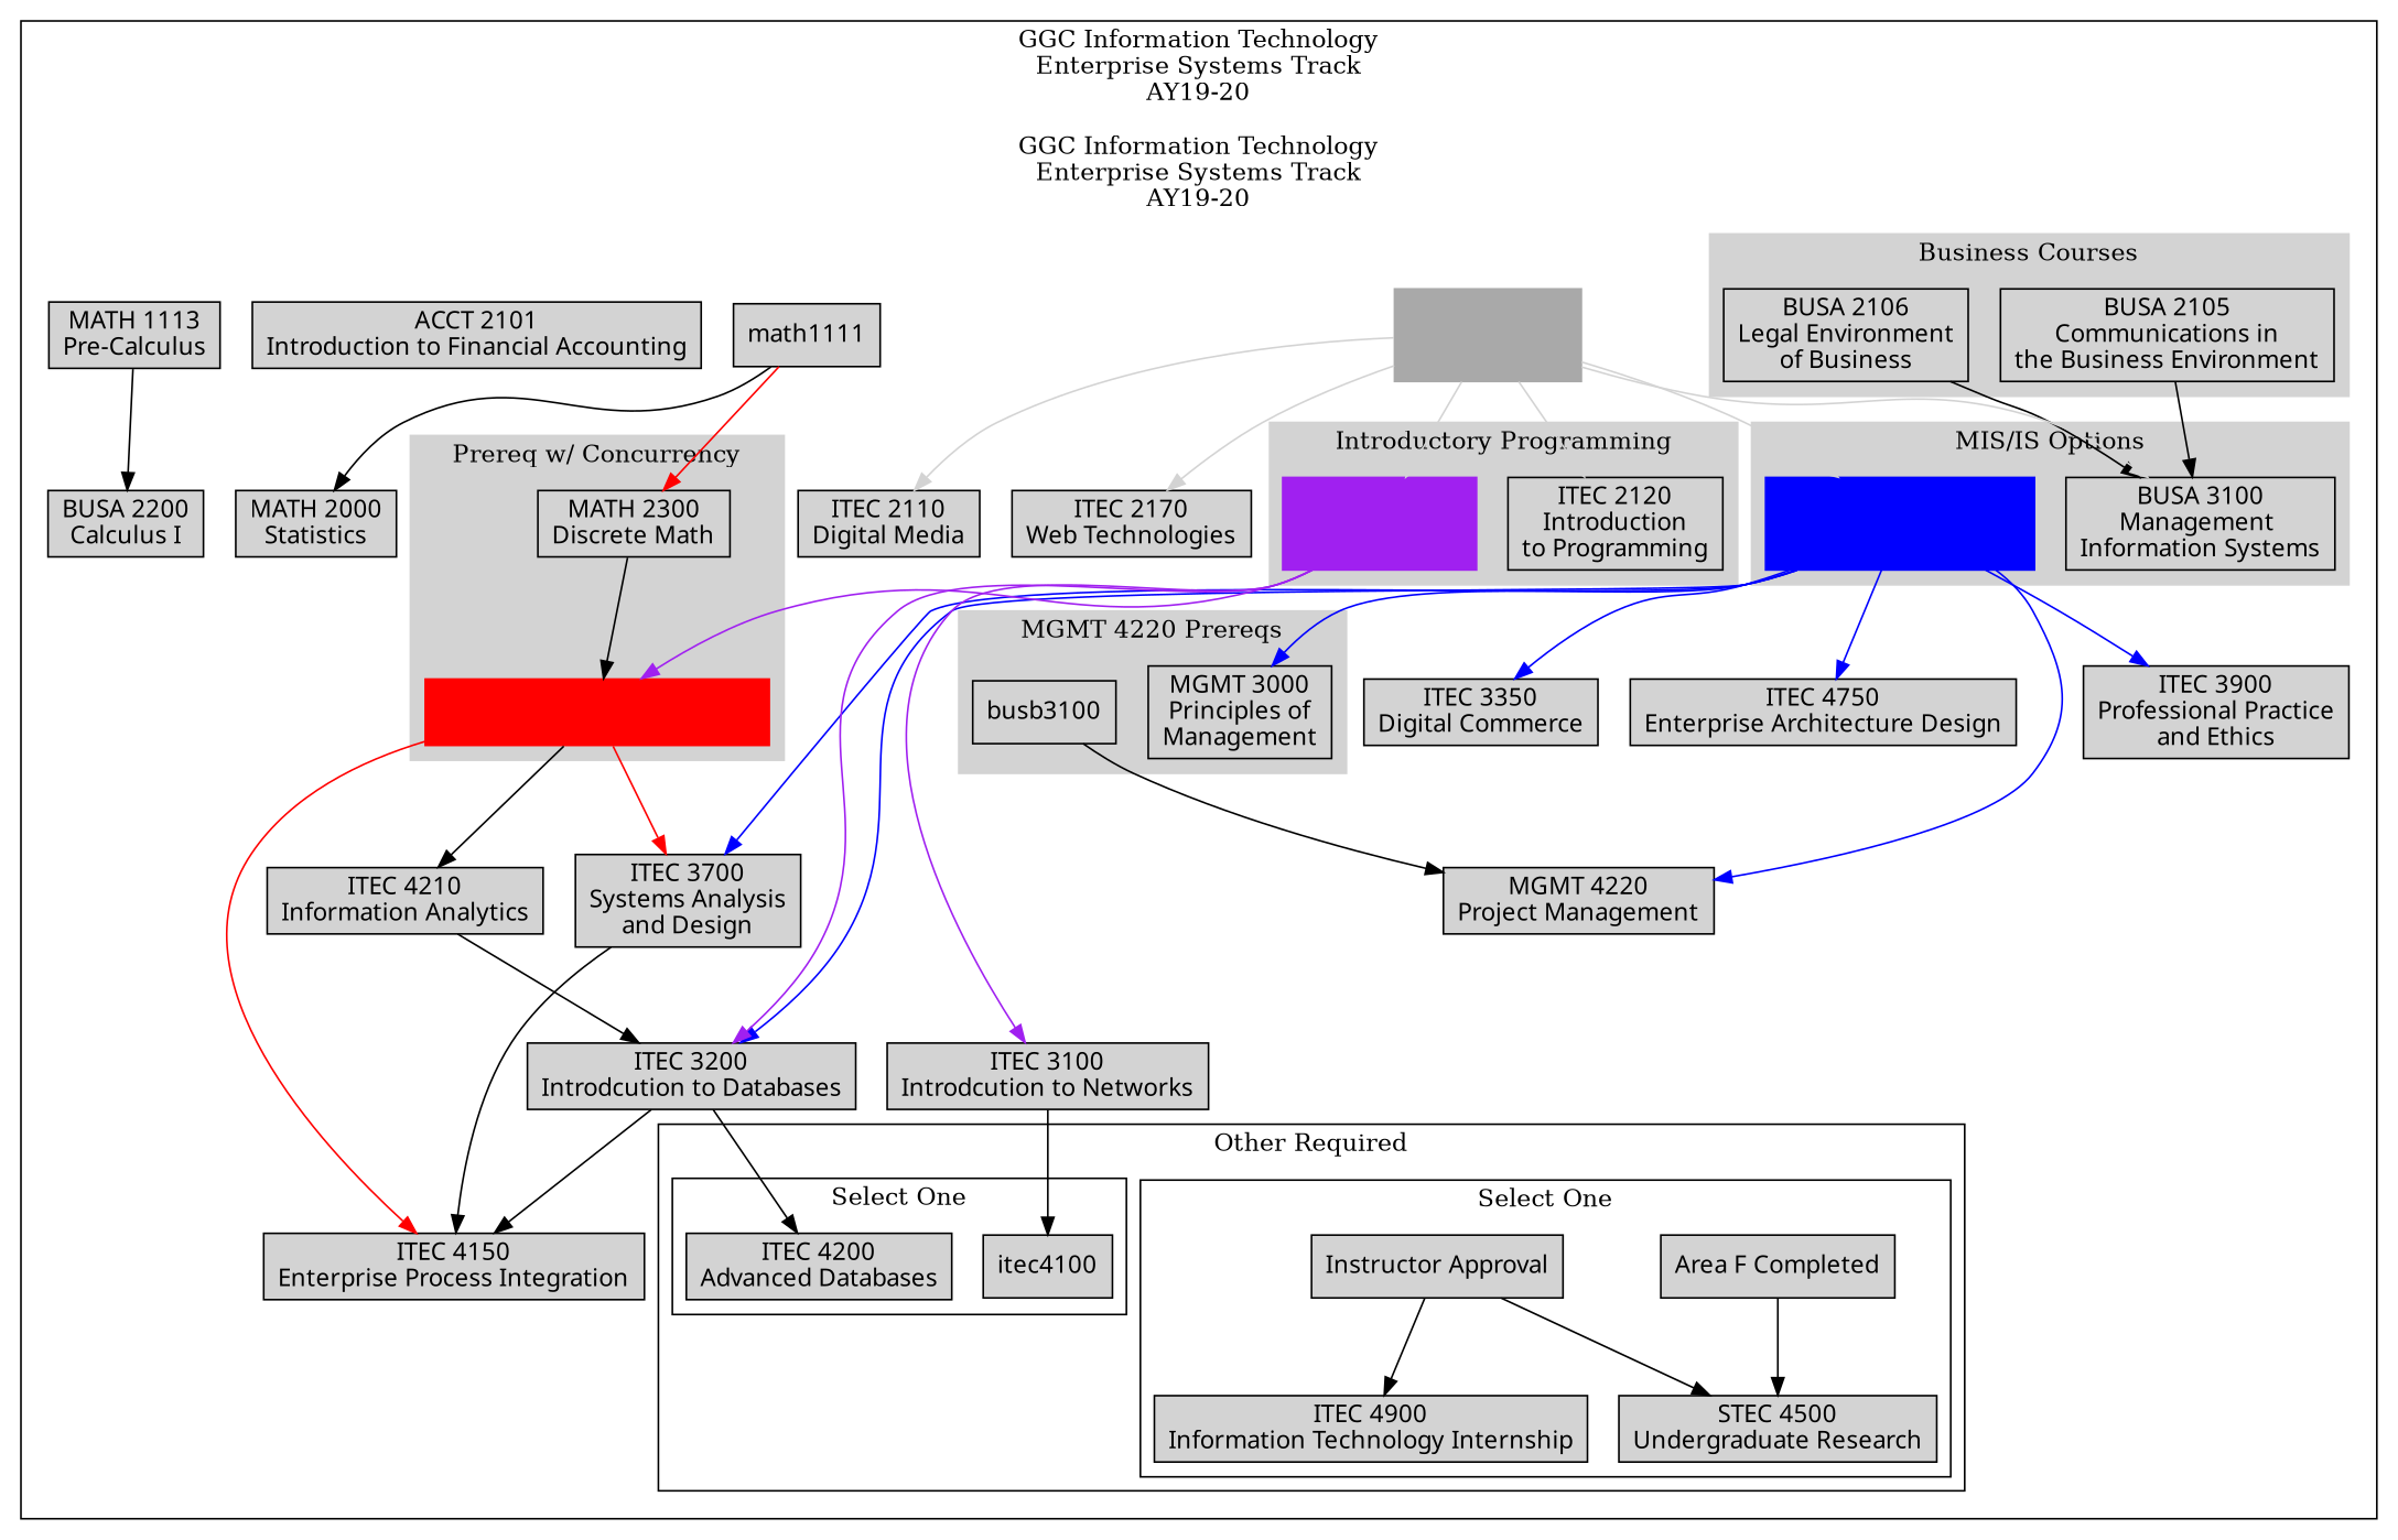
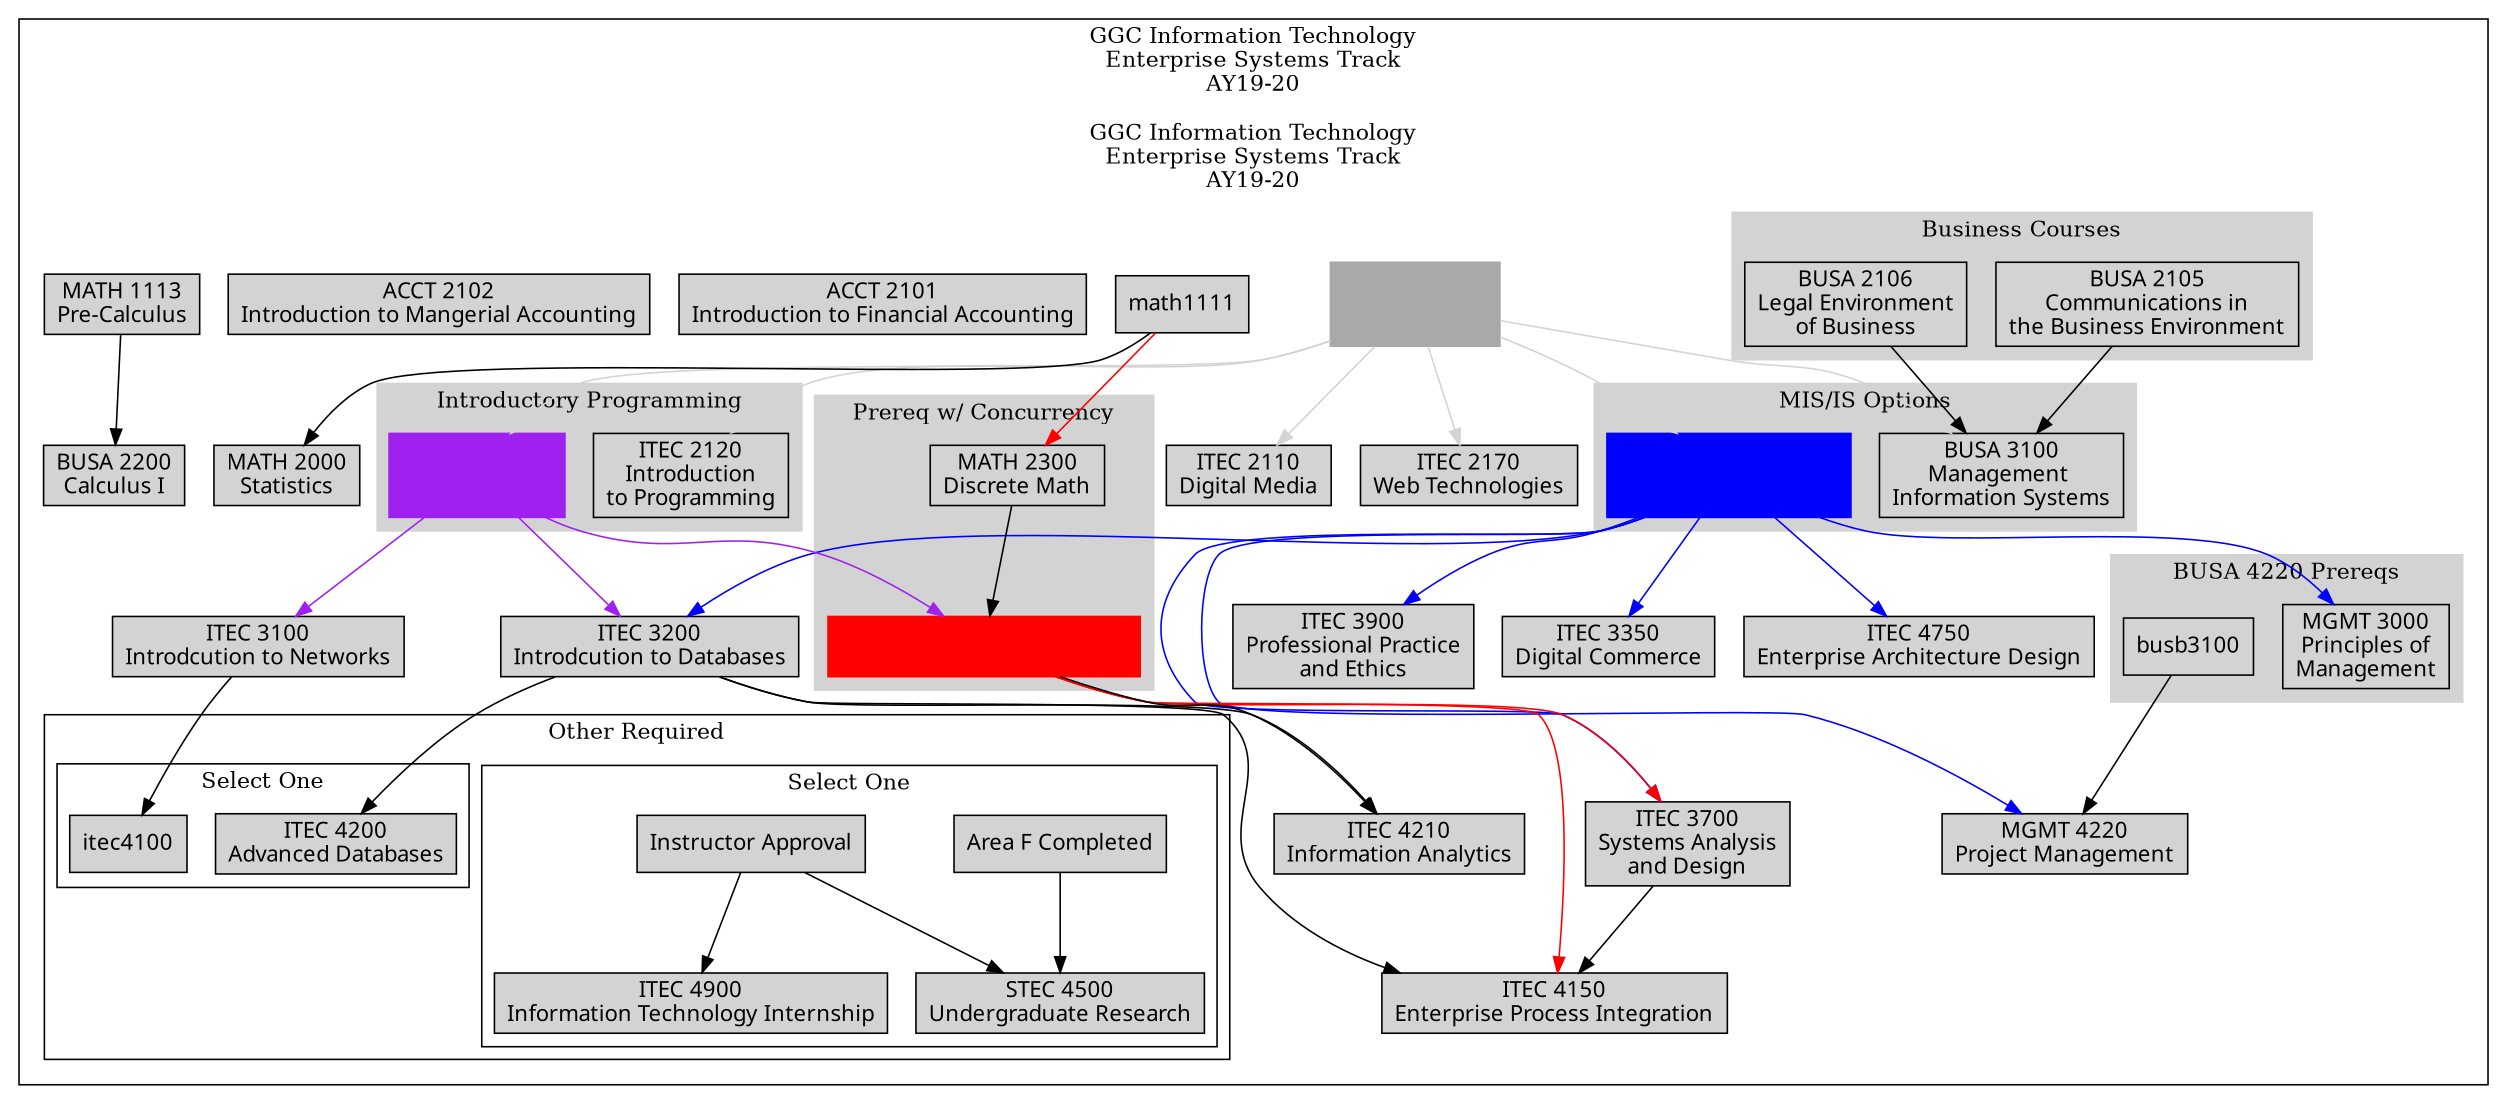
  digraph {
    compound=true
    ranksep=0.75
    splines=true
    node [fontname="Sans serif" fontsize=14 shape=record style=filled]
    n1 [color=blue fontcolor=blue label="ITEC 2201\nIntrodcution to\nInformation Systems"]
    n2 [label="BUSA 3100\nManagement \nInformation Systems"]
    n3 [label="ITEC 2120\nIntroduction\nto Programming"]
    n4 [color=purple fontcolor=purple label="ITEC 2140\nProgramming \nFundamentals"]
    n5 [label="MGMT 3000\nPrinciples of\nManagement"]
    busb3100
    n7 [color=red fontcolor=red label="ITEC 2150\nIntermediate Programming"]
    n8 [label="MATH 2300\nDiscrete Math"]
    n9 [label="BUSA 2105\nCommunications in\nthe Business Environment"]
    n10 [label="BUSA 2106\nLegal Environment\nof Business"]
    n11 [label="ITEC 4900\nInformation Technology Internship"]
    n12 [label="STEC 4500\nUndergraduate Research"]
    n13 [label="Area F Completed"]
    n14 [label="Instructor Approval"]
    n15 [label="ITEC 4200\nAdvanced Databases"]
    itec4100
    n17 [color=darkgray fontcolor=darkgray label="ITEC 1001\nIntroduction \nto Computing"]
    n18 [label="ITEC 2110\nDigital Media"]
    n19 [label="ITEC 2170\nWeb Technologies"]
    n20 [label="ITEC 3100\nIntrodcution to Networks"]
    n21 [label="ITEC 3200\nIntrodcution to Databases"]
    n22 [label="ITEC 3700\nSystems Analysis\nand Design"]
    n23 [label="ITEC 4150\nEnterprise Process Integration"]
    n24 [label="ITEC 4210\nInformation Analytics"]
    n25 [label="ITEC 3900\nProfessional Practice\nand Ethics"]
    n26 [label="ITEC 3350\nDigital Commerce"]
    n27 [label="ITEC 4750\nEnterprise Architecture Design"]
    n28 [label="MGMT 4220\nProject Management"]
    n29 [label="MATH 1113\nPre-Calculus"]
    n30 [label="BUSA 2200\nCalculus I"]
    n31 [label="MATH 2000\nStatistics"]
    n32 [label="ACCT 2101\nIntroduction to Financial Accounting"]
+   n33 [label="ACCT 2102\nIntroduction to Mangerial Accounting"]
    math1111
    subgraph cluster_1 {
      label="GGC Information Technology\nEnterprise Systems Track\nAY19-20"
      subgraph cluster_2 {
        color="#FFFFFF"
        label="GGC Information Technology\nEnterprise Systems Track\nAY19-20"
        style=filled
        n17
        n18
        n19
        n20
        n21
        n22
        n23
        n24
        n25
        n26
        n27
        n28
        n29
        n30
        n31
        n32
+       n33
        math1111
        subgraph cluster_3 {
          color=lightgrey
          label="MIS/IS Options"
          style=filled
          n1
          n2
        }
        subgraph cluster_4 {
          color=lightgrey
          label="Introductory Programming"
          style=filled
          n3
          n4
        }
        subgraph cluster_5 {
          color=lightgrey
-         label="MGMT 4220 Prereqs"
+         label="BUSA 4220 Prereqs"
          style=filled
          n5
          busb3100
        }
        subgraph cluster_6 {
          color=lightgrey
          label="Prereq w/ Concurrency"
          style=filled
          n7
          n8
        }
        subgraph cluster_7 {
          color=lightgrey
          label="Business Courses"
          style=filled
          n9
          n10
        }
        subgraph cluster_8 {
          color=black
          label="Other Required"
          style=solid
          subgraph cluster_9 {
            color=black
            label="Select One"
            style=solid
            n11
            n12
            n13
            n14
          }
          subgraph cluster_10 {
            color=black
            label="Select One"
            style=solid
            n15
            itec4100
          }
        }
      }
    }
    n1 -> n5 [color=blue]
    n1 -> n21 [color=blue]
    n1 -> n22 [color=blue]
    n1 -> n25 [color=blue]
    n1 -> n26 [color=blue]
    n1 -> n27 [color=blue]
    n1 -> n28 [color=blue]
    n4 -> n7 [color=purple]
    n4 -> n20 [color=purple]
    n4 -> n21 [color=purple]
    busb3100 -> n28
    n7 -> n22 [color=red lltail=clusterdiscrete]
    n7 -> n23 [color=red]
    n7 -> n24
    n8 -> n7
    n9 -> n2
    n10 -> n2
    n13 -> n12
    n14 -> n11
    n14 -> n12
    n17 -> n1 [color=lightgray]
    n17 -> n2 [color=lightgray]
    n17 -> n3 [color=lightgray]
    n17 -> n4 [color=lightgray]
    n17 -> n18 [color=lightgray]
    n17 -> n19 [color=lightgray]
    n20 -> itec4100
    n21 -> n15
    n21 -> n23
-   n24 -> n21
+   n21 -> n24
    n22 -> n23
    n29 -> n30
    math1111 -> n8 [color=red]
    math1111 -> n31
  }
